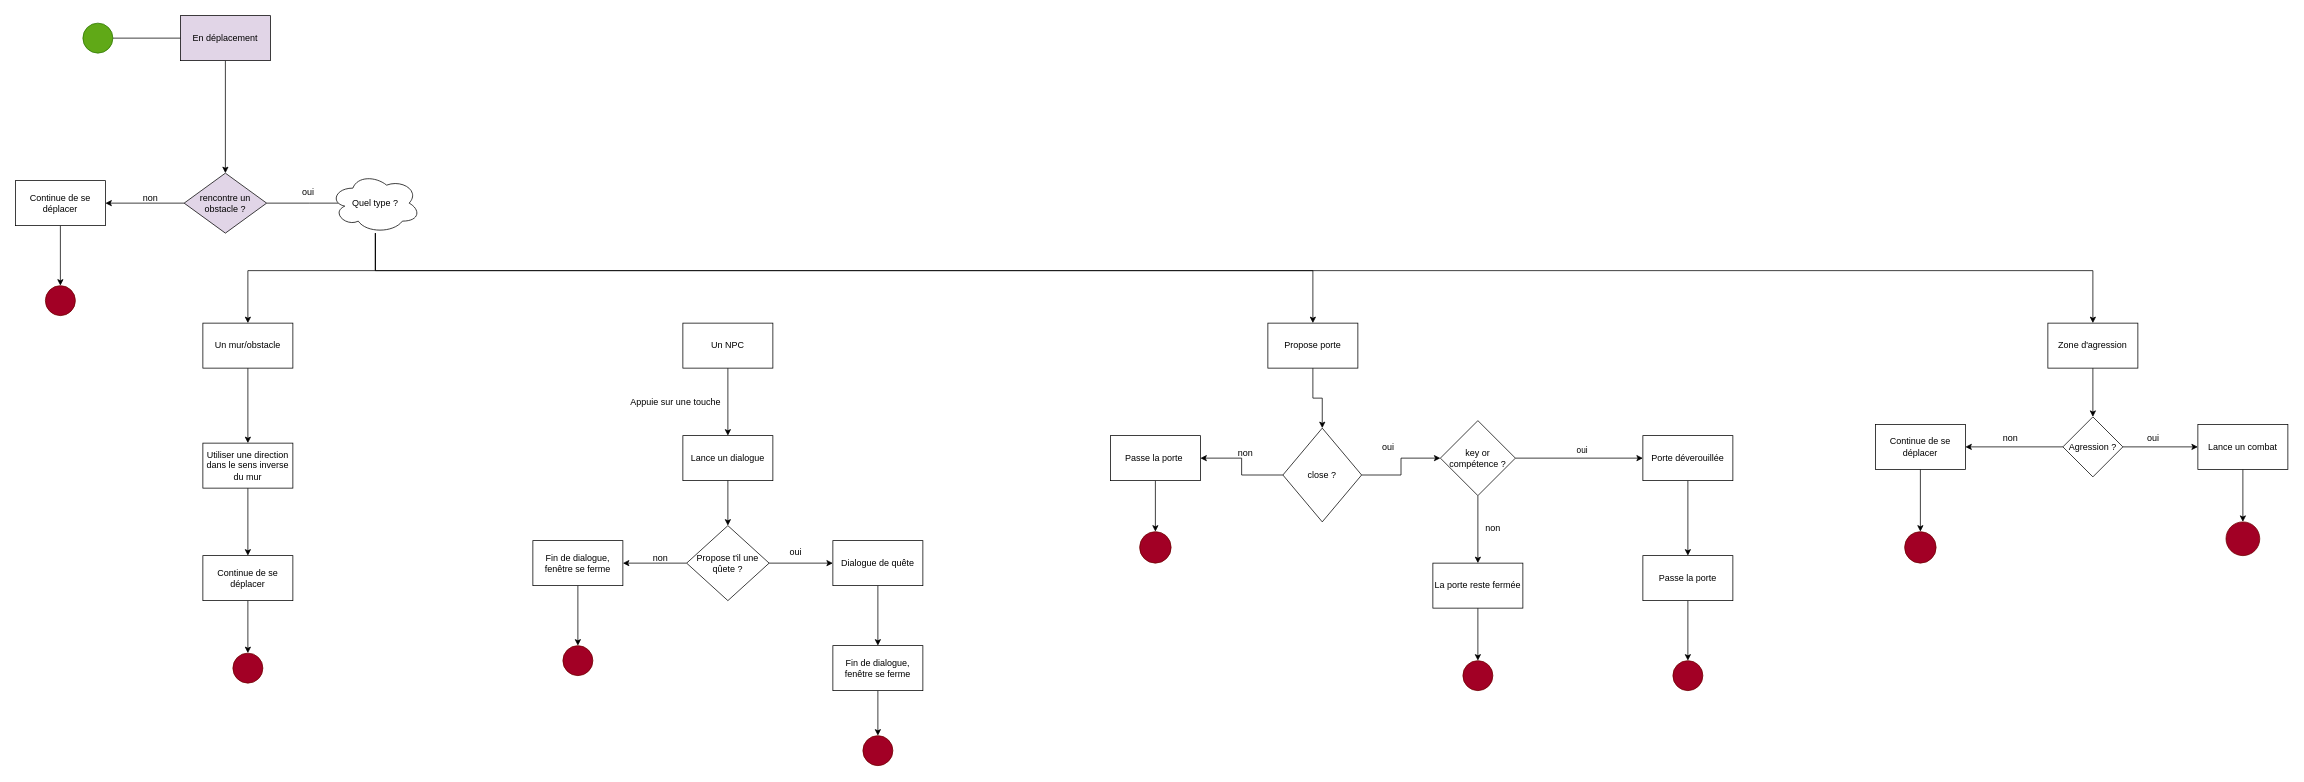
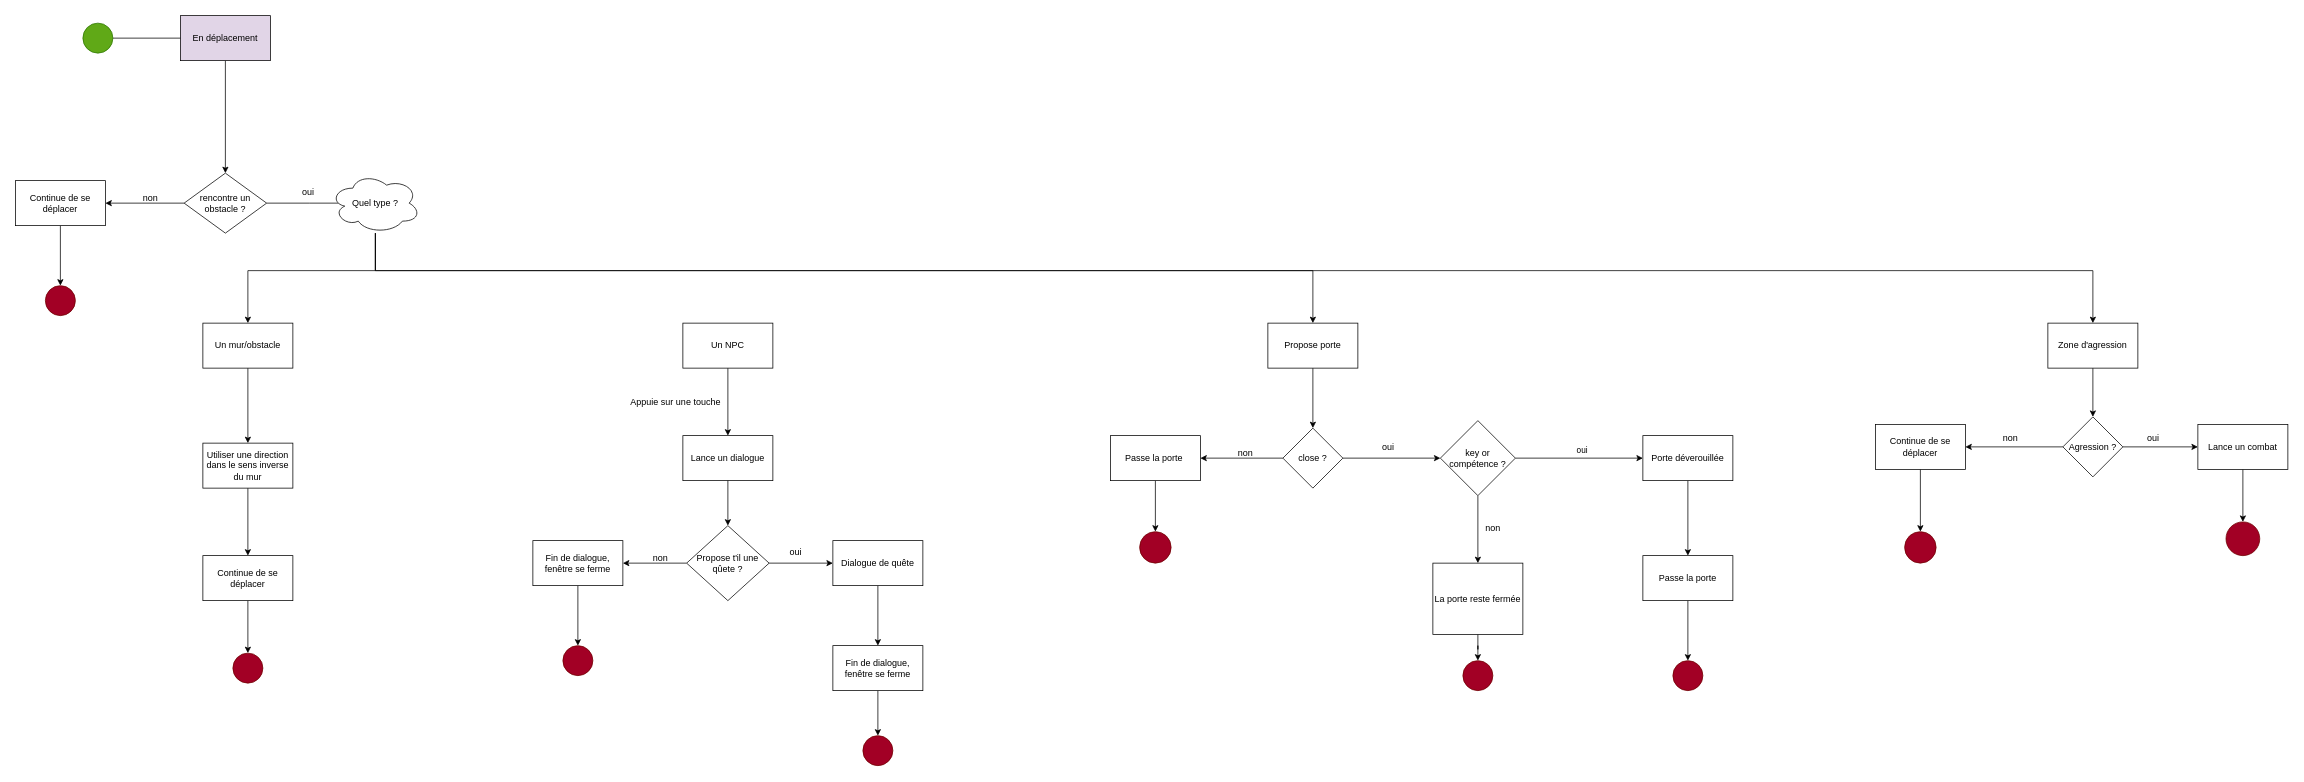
  <mxCell id="0" />
  <mxCell id="1" parent="0" />
  <mxCell id="2" style="edgeStyle=orthogonalEdgeStyle;rounded=0;orthogonalLoop=1;jettySize=auto;html=1;entryX=0.5;entryY=0;entryDx=0;entryDy=0;" edge="1" parent="1" source="3" target="8"><mxGeometry relative="1" as="geometry" /></mxCell>
  <mxCell id="3" value="En déplacement" style="rounded=0;whiteSpace=wrap;html=1;fillColor=#e1d5e7;" vertex="1" parent="1"><mxGeometry x="240" y="20" width="120" height="60" as="geometry" /></mxCell>
  <mxCell id="4" value="" style="endArrow=none;html=1;rounded=0;entryX=0;entryY=0.5;entryDx=0;entryDy=0;exitX=1;exitY=0.5;exitDx=0;exitDy=0;" edge="1" parent="1" source="5" target="3"><mxGeometry width="50" height="50" relative="1" as="geometry"><mxPoint x="210" y="50" as="sourcePoint" /><mxPoint x="410" y="410" as="targetPoint" /></mxGeometry></mxCell>
  <mxCell id="5" value="" style="ellipse;whiteSpace=wrap;html=1;aspect=fixed;fillColor=#60a917;fontColor=#ffffff;strokeColor=#2D7600;" vertex="1" parent="1"><mxGeometry x="110" y="30" width="40" height="40" as="geometry" /></mxCell>
  <mxCell id="6" style="edgeStyle=orthogonalEdgeStyle;rounded=0;orthogonalLoop=1;jettySize=auto;html=1;exitX=0;exitY=0.5;exitDx=0;exitDy=0;entryX=1;entryY=0.5;entryDx=0;entryDy=0;" edge="1" parent="1" source="8" target="10"><mxGeometry relative="1" as="geometry" /></mxCell>
  <mxCell id="7" style="edgeStyle=orthogonalEdgeStyle;rounded=0;orthogonalLoop=1;jettySize=auto;html=1;" edge="1" parent="1" source="8"><mxGeometry relative="1" as="geometry"><mxPoint x="470" y="270" as="targetPoint" /></mxGeometry></mxCell>
- <mxCell id="8" value="rencontre un obstacle ?" style="rhombus;whiteSpace=wrap;html=1;fillColor=#e1d5e7;" vertex="1" parent="1"><mxGeometry x="245" y="230" width="110" height="80" as="geometry" /></mxCell>
+ <mxCell id="8" value="rencontre un obstacle ?" style="rhombus;whiteSpace=wrap;html=1;" vertex="1" parent="1"><mxGeometry x="245" y="230" width="110" height="80" as="geometry" /></mxCell>
  <mxCell id="9" style="edgeStyle=orthogonalEdgeStyle;rounded=0;orthogonalLoop=1;jettySize=auto;html=1;entryX=0.5;entryY=0;entryDx=0;entryDy=0;" edge="1" parent="1" source="10" target="12"><mxGeometry relative="1" as="geometry" /></mxCell>
  <mxCell id="10" value="Continue de se déplacer" style="rounded=0;whiteSpace=wrap;html=1;" vertex="1" parent="1"><mxGeometry x="20" y="240" width="120" height="60" as="geometry" /></mxCell>
  <mxCell id="11" value="non" style="text;html=1;align=center;verticalAlign=middle;resizable=0;points=[];autosize=1;strokeColor=none;fillColor=none;" vertex="1" parent="1"><mxGeometry x="180" y="248" width="40" height="30" as="geometry" /></mxCell>
  <mxCell id="12" value="" style="ellipse;whiteSpace=wrap;html=1;aspect=fixed;fillColor=#a20025;fontColor=#ffffff;strokeColor=#6F0000;" vertex="1" parent="1"><mxGeometry x="60" y="380" width="40" height="40" as="geometry" /></mxCell>
  <mxCell id="13" value="oui" style="text;html=1;align=center;verticalAlign=middle;resizable=0;points=[];autosize=1;strokeColor=none;fillColor=none;" vertex="1" parent="1"><mxGeometry x="390" y="240" width="40" height="30" as="geometry" /></mxCell>
  <mxCell id="14" style="edgeStyle=orthogonalEdgeStyle;rounded=0;orthogonalLoop=1;jettySize=auto;html=1;entryX=0.5;entryY=0;entryDx=0;entryDy=0;" edge="1" parent="1" source="17" target="19"><mxGeometry relative="1" as="geometry"><Array as="points"><mxPoint x="500" y="360" /><mxPoint x="330" y="360" /></Array></mxGeometry></mxCell>
  <mxCell id="15" style="edgeStyle=orthogonalEdgeStyle;rounded=0;orthogonalLoop=1;jettySize=auto;html=1;entryX=0.5;entryY=0;entryDx=0;entryDy=0;" edge="1" parent="1" source="17" target="23"><mxGeometry relative="1" as="geometry"><Array as="points"><mxPoint x="500" y="360" /><mxPoint x="1750" y="360" /></Array></mxGeometry></mxCell>
  <mxCell id="16" style="edgeStyle=orthogonalEdgeStyle;rounded=0;orthogonalLoop=1;jettySize=auto;html=1;entryX=0.5;entryY=0;entryDx=0;entryDy=0;" edge="1" parent="1" source="17" target="67"><mxGeometry relative="1" as="geometry"><Array as="points"><mxPoint x="500" y="360" /><mxPoint x="2790" y="360" /></Array></mxGeometry></mxCell>
  <mxCell id="17" value="Quel type ?" style="ellipse;shape=cloud;whiteSpace=wrap;html=1;" vertex="1" parent="1"><mxGeometry x="440" y="230" width="120" height="80" as="geometry" /></mxCell>
  <mxCell id="18" style="edgeStyle=orthogonalEdgeStyle;rounded=0;orthogonalLoop=1;jettySize=auto;html=1;entryX=0.5;entryY=0;entryDx=0;entryDy=0;" edge="1" parent="1" source="19" target="25"><mxGeometry relative="1" as="geometry" /></mxCell>
  <mxCell id="19" value="Un mur/obstacle" style="rounded=0;whiteSpace=wrap;html=1;" vertex="1" parent="1"><mxGeometry x="270" y="430" width="120" height="60" as="geometry" /></mxCell>
  <mxCell id="20" style="edgeStyle=orthogonalEdgeStyle;rounded=0;orthogonalLoop=1;jettySize=auto;html=1;entryX=0.5;entryY=0;entryDx=0;entryDy=0;" edge="1" parent="1" source="21" target="29"><mxGeometry relative="1" as="geometry" /></mxCell>
  <mxCell id="21" value="Un NPC" style="rounded=0;whiteSpace=wrap;html=1;" vertex="1" parent="1"><mxGeometry x="910" y="430" width="120" height="60" as="geometry" /></mxCell>
  <mxCell id="22" style="edgeStyle=orthogonalEdgeStyle;rounded=0;orthogonalLoop=1;jettySize=auto;html=1;entryX=0.5;entryY=0;entryDx=0;entryDy=0;" edge="1" parent="1" source="23" target="47"><mxGeometry relative="1" as="geometry" /></mxCell>
  <mxCell id="23" value="Propose porte" style="rounded=0;whiteSpace=wrap;html=1;" vertex="1" parent="1"><mxGeometry x="1690" y="430" width="120" height="60" as="geometry" /></mxCell>
  <mxCell id="24" style="edgeStyle=orthogonalEdgeStyle;rounded=0;orthogonalLoop=1;jettySize=auto;html=1;entryX=0.5;entryY=0;entryDx=0;entryDy=0;" edge="1" parent="1" source="25" target="27"><mxGeometry relative="1" as="geometry" /></mxCell>
  <mxCell id="25" value="Utiliser une direction dans le sens inverse du mur" style="rounded=0;whiteSpace=wrap;html=1;" vertex="1" parent="1"><mxGeometry x="270" y="590" width="120" height="60" as="geometry" /></mxCell>
  <mxCell id="26" style="edgeStyle=orthogonalEdgeStyle;rounded=0;orthogonalLoop=1;jettySize=auto;html=1;entryX=0.5;entryY=0;entryDx=0;entryDy=0;" edge="1" parent="1" source="27" target="28"><mxGeometry relative="1" as="geometry" /></mxCell>
  <mxCell id="27" value="Continue de se déplacer" style="rounded=0;whiteSpace=wrap;html=1;" vertex="1" parent="1"><mxGeometry x="270" y="740" width="120" height="60" as="geometry" /></mxCell>
  <mxCell id="28" value="" style="ellipse;whiteSpace=wrap;html=1;aspect=fixed;fillColor=#a20025;fontColor=#ffffff;strokeColor=#6F0000;" vertex="1" parent="1"><mxGeometry x="310" y="870" width="40" height="40" as="geometry" /></mxCell>
  <mxCell id="29" value="Lance un dialogue" style="rounded=0;whiteSpace=wrap;html=1;" vertex="1" parent="1"><mxGeometry x="910" y="580" width="120" height="60" as="geometry" /></mxCell>
  <mxCell id="30" value="Appuie sur une touche" style="text;html=1;align=center;verticalAlign=middle;resizable=0;points=[];autosize=1;strokeColor=none;fillColor=none;" vertex="1" parent="1"><mxGeometry x="830" y="520" width="140" height="30" as="geometry" /></mxCell>
  <mxCell id="31" style="edgeStyle=orthogonalEdgeStyle;rounded=0;orthogonalLoop=1;jettySize=auto;html=1;exitX=0;exitY=0.5;exitDx=0;exitDy=0;entryX=1;entryY=0.5;entryDx=0;entryDy=0;" edge="1" parent="1" source="33" target="36"><mxGeometry relative="1" as="geometry" /></mxCell>
  <mxCell id="32" style="edgeStyle=orthogonalEdgeStyle;rounded=0;orthogonalLoop=1;jettySize=auto;html=1;entryX=0;entryY=0.5;entryDx=0;entryDy=0;" edge="1" parent="1" source="33" target="40"><mxGeometry relative="1" as="geometry" /></mxCell>
  <mxCell id="33" value="Propose t'il une qûete ?" style="rhombus;whiteSpace=wrap;html=1;" vertex="1" parent="1"><mxGeometry x="915" y="700" width="110" height="100" as="geometry" /></mxCell>
  <mxCell id="34" style="edgeStyle=orthogonalEdgeStyle;rounded=0;orthogonalLoop=1;jettySize=auto;html=1;entryX=0.5;entryY=0;entryDx=0;entryDy=0;" edge="1" parent="1" source="29" target="33"><mxGeometry relative="1" as="geometry" /></mxCell>
  <mxCell id="35" style="edgeStyle=orthogonalEdgeStyle;rounded=0;orthogonalLoop=1;jettySize=auto;html=1;entryX=0.5;entryY=0;entryDx=0;entryDy=0;" edge="1" parent="1" source="36" target="38"><mxGeometry relative="1" as="geometry" /></mxCell>
  <mxCell id="36" value="Fin de dialogue, fenêtre se ferme" style="rounded=0;whiteSpace=wrap;html=1;" vertex="1" parent="1"><mxGeometry x="710" y="720" width="120" height="60" as="geometry" /></mxCell>
  <mxCell id="37" value="non" style="text;html=1;align=center;verticalAlign=middle;resizable=0;points=[];autosize=1;strokeColor=none;fillColor=none;" vertex="1" parent="1"><mxGeometry x="860" y="728" width="40" height="30" as="geometry" /></mxCell>
  <mxCell id="38" value="" style="ellipse;whiteSpace=wrap;html=1;aspect=fixed;fillColor=#a20025;fontColor=#ffffff;strokeColor=#6F0000;" vertex="1" parent="1"><mxGeometry x="750" y="860" width="40" height="40" as="geometry" /></mxCell>
  <mxCell id="39" style="edgeStyle=orthogonalEdgeStyle;rounded=0;orthogonalLoop=1;jettySize=auto;html=1;entryX=0.5;entryY=0;entryDx=0;entryDy=0;" edge="1" parent="1" source="40" target="43"><mxGeometry relative="1" as="geometry" /></mxCell>
  <mxCell id="40" value="Dialogue de quête" style="rounded=0;whiteSpace=wrap;html=1;" vertex="1" parent="1"><mxGeometry x="1110" y="720" width="120" height="60" as="geometry" /></mxCell>
  <mxCell id="41" value="oui" style="text;html=1;align=center;verticalAlign=middle;resizable=0;points=[];autosize=1;strokeColor=none;fillColor=none;" vertex="1" parent="1"><mxGeometry x="1040" y="720" width="40" height="30" as="geometry" /></mxCell>
  <mxCell id="42" style="edgeStyle=orthogonalEdgeStyle;rounded=0;orthogonalLoop=1;jettySize=auto;html=1;entryX=0.5;entryY=0;entryDx=0;entryDy=0;" edge="1" parent="1" source="43" target="44"><mxGeometry relative="1" as="geometry" /></mxCell>
  <mxCell id="43" value="Fin de dialogue, fenêtre se ferme" style="rounded=0;whiteSpace=wrap;html=1;" vertex="1" parent="1"><mxGeometry x="1110" y="860" width="120" height="60" as="geometry" /></mxCell>
  <mxCell id="44" value="" style="ellipse;whiteSpace=wrap;html=1;aspect=fixed;fillColor=#a20025;fontColor=#ffffff;strokeColor=#6F0000;" vertex="1" parent="1"><mxGeometry x="1150" y="980" width="40" height="40" as="geometry" /></mxCell>
  <mxCell id="45" style="edgeStyle=orthogonalEdgeStyle;rounded=0;orthogonalLoop=1;jettySize=auto;html=1;entryX=1;entryY=0.5;entryDx=0;entryDy=0;" edge="1" parent="1" source="47" target="49"><mxGeometry relative="1" as="geometry" /></mxCell>
  <mxCell id="46" style="edgeStyle=orthogonalEdgeStyle;rounded=0;orthogonalLoop=1;jettySize=auto;html=1;entryX=0;entryY=0.5;entryDx=0;entryDy=0;" edge="1" parent="1" source="47" target="56"><mxGeometry relative="1" as="geometry" /></mxCell>
- <mxCell id="47" value="close ?" style="rhombus;whiteSpace=wrap;html=1;" vertex="1" parent="1"><mxGeometry x="1710" y="570" width="105" height="125" as="geometry" /></mxCell>
+ <mxCell id="47" value="close ?" style="rhombus;whiteSpace=wrap;html=1;" vertex="1" parent="1"><mxGeometry x="1710" y="570" width="80" height="80" as="geometry" /></mxCell>
  <mxCell id="48" style="edgeStyle=orthogonalEdgeStyle;rounded=0;orthogonalLoop=1;jettySize=auto;html=1;entryX=0.5;entryY=0;entryDx=0;entryDy=0;" edge="1" parent="1" source="49" target="50"><mxGeometry relative="1" as="geometry" /></mxCell>
  <mxCell id="49" value="Passe la porte&amp;nbsp;" style="rounded=0;whiteSpace=wrap;html=1;" vertex="1" parent="1"><mxGeometry x="1480" y="580" width="120" height="60" as="geometry" /></mxCell>
  <mxCell id="50" value="" style="ellipse;whiteSpace=wrap;html=1;aspect=fixed;fillColor=#a20025;fontColor=#ffffff;strokeColor=#6F0000;" vertex="1" parent="1"><mxGeometry x="1519" y="708" width="42" height="42" as="geometry" /></mxCell>
  <mxCell id="51" value="non" style="text;html=1;align=center;verticalAlign=middle;resizable=0;points=[];autosize=1;strokeColor=none;fillColor=none;" vertex="1" parent="1"><mxGeometry x="1640" y="588" width="40" height="30" as="geometry" /></mxCell>
  <mxCell id="52" value="oui&lt;div&gt;&lt;br/&gt;&lt;/div&gt;" style="text;html=1;align=center;verticalAlign=middle;resizable=0;points=[];autosize=1;strokeColor=none;fillColor=none;" vertex="1" parent="1"><mxGeometry x="1830" y="583" width="40" height="40" as="geometry" /></mxCell>
  <mxCell id="53" style="edgeStyle=orthogonalEdgeStyle;rounded=0;orthogonalLoop=1;jettySize=auto;html=1;entryX=0.5;entryY=0;entryDx=0;entryDy=0;" edge="1" parent="1" source="56" target="58"><mxGeometry relative="1" as="geometry" /></mxCell>
  <mxCell id="54" style="edgeStyle=orthogonalEdgeStyle;rounded=0;orthogonalLoop=1;jettySize=auto;html=1;entryX=0;entryY=0.5;entryDx=0;entryDy=0;" edge="1" parent="1" source="56" target="61"><mxGeometry relative="1" as="geometry" /></mxCell>
  <mxCell id="55" value="oui" style="edgeLabel;html=1;align=center;verticalAlign=middle;resizable=0;points=[];" vertex="1" connectable="0" parent="54"><mxGeometry x="0.031" y="11" relative="1" as="geometry"><mxPoint as="offset" /></mxGeometry></mxCell>
  <mxCell id="56" value="key or compétence ?" style="rhombus;whiteSpace=wrap;html=1;" vertex="1" parent="1"><mxGeometry x="1920" y="560" width="100" height="100" as="geometry" /></mxCell>
  <mxCell id="57" style="edgeStyle=orthogonalEdgeStyle;rounded=0;orthogonalLoop=1;jettySize=auto;html=1;entryX=0.5;entryY=0;entryDx=0;entryDy=0;" edge="1" parent="1" source="58" target="64"><mxGeometry relative="1" as="geometry" /></mxCell>
- <mxCell id="58" value="La porte reste fermée" style="rounded=0;whiteSpace=wrap;html=1;" vertex="1" parent="1"><mxGeometry x="1910" y="750" width="120" height="60" as="geometry" /></mxCell>
+ <mxCell id="58" value="La porte reste fermée" style="rounded=0;whiteSpace=wrap;html=1;" vertex="1" parent="1"><mxGeometry x="1910" y="750" width="120" height="95" as="geometry" /></mxCell>
  <mxCell id="59" value="non" style="text;html=1;align=center;verticalAlign=middle;resizable=0;points=[];autosize=1;strokeColor=none;fillColor=none;" vertex="1" parent="1"><mxGeometry x="1970" y="688" width="40" height="30" as="geometry" /></mxCell>
  <mxCell id="60" style="edgeStyle=orthogonalEdgeStyle;rounded=0;orthogonalLoop=1;jettySize=auto;html=1;entryX=0.5;entryY=0;entryDx=0;entryDy=0;" edge="1" parent="1" source="61" target="63"><mxGeometry relative="1" as="geometry" /></mxCell>
  <mxCell id="61" value="Porte déverouillée" style="rounded=0;whiteSpace=wrap;html=1;" vertex="1" parent="1"><mxGeometry x="2190" y="580" width="120" height="60" as="geometry" /></mxCell>
  <mxCell id="62" style="edgeStyle=orthogonalEdgeStyle;rounded=0;orthogonalLoop=1;jettySize=auto;html=1;entryX=0.5;entryY=0;entryDx=0;entryDy=0;" edge="1" parent="1" source="63" target="65"><mxGeometry relative="1" as="geometry" /></mxCell>
  <mxCell id="63" value="Passe la porte" style="rounded=0;whiteSpace=wrap;html=1;" vertex="1" parent="1"><mxGeometry x="2190" y="740" width="120" height="60" as="geometry" /></mxCell>
  <mxCell id="64" value="" style="ellipse;whiteSpace=wrap;html=1;aspect=fixed;fillColor=#a20025;fontColor=#ffffff;strokeColor=#6F0000;" vertex="1" parent="1"><mxGeometry x="1950" y="880" width="40" height="40" as="geometry" /></mxCell>
  <mxCell id="65" value="" style="ellipse;whiteSpace=wrap;html=1;aspect=fixed;fillColor=#a20025;fontColor=#ffffff;strokeColor=#6F0000;" vertex="1" parent="1"><mxGeometry x="2230" y="880" width="40" height="40" as="geometry" /></mxCell>
  <mxCell id="66" style="edgeStyle=orthogonalEdgeStyle;rounded=0;orthogonalLoop=1;jettySize=auto;html=1;entryX=0.5;entryY=0;entryDx=0;entryDy=0;" edge="1" parent="1" source="67" target="70"><mxGeometry relative="1" as="geometry" /></mxCell>
  <mxCell id="67" value="Zone d'agression" style="rounded=0;whiteSpace=wrap;html=1;" vertex="1" parent="1"><mxGeometry x="2730" y="430" width="120" height="60" as="geometry" /></mxCell>
  <mxCell id="68" style="edgeStyle=orthogonalEdgeStyle;rounded=0;orthogonalLoop=1;jettySize=auto;html=1;entryX=1;entryY=0.5;entryDx=0;entryDy=0;" edge="1" parent="1" source="70" target="72"><mxGeometry relative="1" as="geometry" /></mxCell>
  <mxCell id="69" style="edgeStyle=orthogonalEdgeStyle;rounded=0;orthogonalLoop=1;jettySize=auto;html=1;entryX=0;entryY=0.5;entryDx=0;entryDy=0;" edge="1" parent="1" source="70" target="75"><mxGeometry relative="1" as="geometry" /></mxCell>
  <mxCell id="70" value="Agression ?" style="rhombus;whiteSpace=wrap;html=1;" vertex="1" parent="1"><mxGeometry x="2750" y="555" width="80" height="80" as="geometry" /></mxCell>
  <mxCell id="71" style="edgeStyle=orthogonalEdgeStyle;rounded=0;orthogonalLoop=1;jettySize=auto;html=1;entryX=0.5;entryY=0;entryDx=0;entryDy=0;" edge="1" parent="1" source="72" target="77"><mxGeometry relative="1" as="geometry" /></mxCell>
  <mxCell id="72" value="Continue de se déplacer" style="rounded=0;whiteSpace=wrap;html=1;" vertex="1" parent="1"><mxGeometry x="2500" y="565" width="120" height="60" as="geometry" /></mxCell>
  <mxCell id="73" value="non" style="text;html=1;align=center;verticalAlign=middle;resizable=0;points=[];autosize=1;strokeColor=none;fillColor=none;" vertex="1" parent="1"><mxGeometry x="2660" y="568" width="40" height="30" as="geometry" /></mxCell>
  <mxCell id="74" style="edgeStyle=orthogonalEdgeStyle;rounded=0;orthogonalLoop=1;jettySize=auto;html=1;entryX=0.5;entryY=0;entryDx=0;entryDy=0;" edge="1" parent="1" source="75" target="78"><mxGeometry relative="1" as="geometry" /></mxCell>
  <mxCell id="75" value="Lance un combat" style="rounded=0;whiteSpace=wrap;html=1;" vertex="1" parent="1"><mxGeometry x="2930" y="565" width="120" height="60" as="geometry" /></mxCell>
  <mxCell id="76" value="oui" style="text;html=1;align=center;verticalAlign=middle;resizable=0;points=[];autosize=1;strokeColor=none;fillColor=none;" vertex="1" parent="1"><mxGeometry x="2850" y="568" width="40" height="30" as="geometry" /></mxCell>
  <mxCell id="77" value="" style="ellipse;whiteSpace=wrap;html=1;aspect=fixed;fillColor=#a20025;fontColor=#ffffff;strokeColor=#6F0000;" vertex="1" parent="1"><mxGeometry x="2539" y="708" width="42" height="42" as="geometry" /></mxCell>
  <mxCell id="78" value="" style="ellipse;whiteSpace=wrap;html=1;aspect=fixed;fillColor=#a20025;fontColor=#ffffff;strokeColor=#6F0000;" vertex="1" parent="1"><mxGeometry x="2967.5" y="695" width="45" height="45" as="geometry" /></mxCell>
